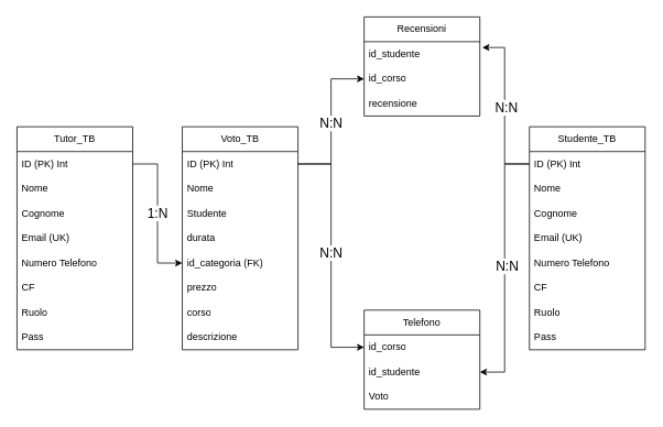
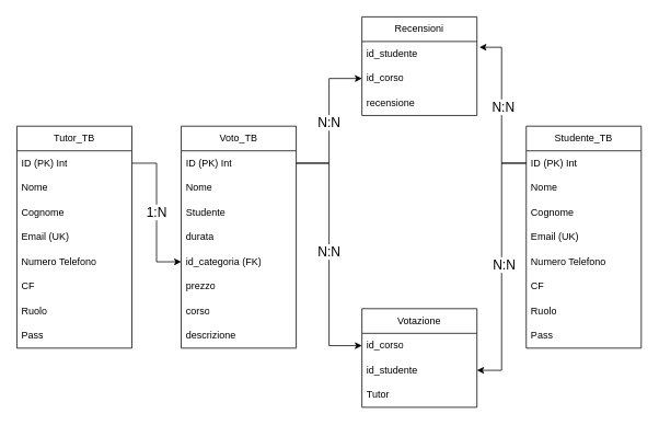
  <mxCell id="0" />
  <mxCell id="1" parent="0" />
  <mxCell id="2" value="Tutor_TB" style="swimlane;fontStyle=0;childLayout=stackLayout;horizontal=1;startSize=30;horizontalStack=0;resizeParent=1;resizeParentMax=0;resizeLast=0;collapsible=1;marginBottom=0;whiteSpace=wrap;html=1;" vertex="1" parent="1"><mxGeometry x="20" y="153" width="140" height="270" as="geometry" /></mxCell>
  <mxCell id="3" value="ID (PK) Int" style="text;strokeColor=none;fillColor=none;align=left;verticalAlign=middle;spacingLeft=4;spacingRight=4;overflow=hidden;points=[[0,0.5],[1,0.5]];portConstraint=eastwest;rotatable=0;whiteSpace=wrap;html=1;" vertex="1" parent="2"><mxGeometry y="30" width="140" height="30" as="geometry" /></mxCell>
  <mxCell id="4" value="Nome" style="text;strokeColor=none;fillColor=none;align=left;verticalAlign=middle;spacingLeft=4;spacingRight=4;overflow=hidden;points=[[0,0.5],[1,0.5]];portConstraint=eastwest;rotatable=0;whiteSpace=wrap;html=1;" vertex="1" parent="2"><mxGeometry y="60" width="140" height="30" as="geometry" /></mxCell>
  <mxCell id="5" value="Cognome" style="text;strokeColor=none;fillColor=none;align=left;verticalAlign=middle;spacingLeft=4;spacingRight=4;overflow=hidden;points=[[0,0.5],[1,0.5]];portConstraint=eastwest;rotatable=0;whiteSpace=wrap;html=1;" vertex="1" parent="2"><mxGeometry y="90" width="140" height="30" as="geometry" /></mxCell>
  <mxCell id="6" value="Email (UK)" style="text;strokeColor=none;fillColor=none;align=left;verticalAlign=middle;spacingLeft=4;spacingRight=4;overflow=hidden;points=[[0,0.5],[1,0.5]];portConstraint=eastwest;rotatable=0;whiteSpace=wrap;html=1;" vertex="1" parent="2"><mxGeometry y="120" width="140" height="30" as="geometry" /></mxCell>
  <mxCell id="7" value="Numero Telefono" style="text;strokeColor=none;fillColor=none;align=left;verticalAlign=middle;spacingLeft=4;spacingRight=4;overflow=hidden;points=[[0,0.5],[1,0.5]];portConstraint=eastwest;rotatable=0;whiteSpace=wrap;html=1;" vertex="1" parent="2"><mxGeometry y="150" width="140" height="30" as="geometry" /></mxCell>
  <mxCell id="8" value="CF" style="text;strokeColor=none;fillColor=none;align=left;verticalAlign=middle;spacingLeft=4;spacingRight=4;overflow=hidden;points=[[0,0.5],[1,0.5]];portConstraint=eastwest;rotatable=0;whiteSpace=wrap;html=1;" vertex="1" parent="2"><mxGeometry y="180" width="140" height="30" as="geometry" /></mxCell>
  <mxCell id="9" value="Ruolo" style="text;strokeColor=none;fillColor=none;align=left;verticalAlign=middle;spacingLeft=4;spacingRight=4;overflow=hidden;points=[[0,0.5],[1,0.5]];portConstraint=eastwest;rotatable=0;whiteSpace=wrap;html=1;" vertex="1" parent="2"><mxGeometry y="210" width="140" height="30" as="geometry" /></mxCell>
  <mxCell id="10" value="Pass" style="text;strokeColor=none;fillColor=none;align=left;verticalAlign=middle;spacingLeft=4;spacingRight=4;overflow=hidden;points=[[0,0.5],[1,0.5]];portConstraint=eastwest;rotatable=0;whiteSpace=wrap;html=1;" vertex="1" parent="2"><mxGeometry y="240" width="140" height="30" as="geometry" /></mxCell>
  <mxCell id="11" value="Voto_TB" style="swimlane;fontStyle=0;childLayout=stackLayout;horizontal=1;startSize=30;horizontalStack=0;resizeParent=1;resizeParentMax=0;resizeLast=0;collapsible=1;marginBottom=0;whiteSpace=wrap;html=1;" vertex="1" parent="1"><mxGeometry x="220" y="153" width="140" height="270" as="geometry" /></mxCell>
  <mxCell id="12" value="ID (PK) Int" style="text;strokeColor=none;fillColor=none;align=left;verticalAlign=middle;spacingLeft=4;spacingRight=4;overflow=hidden;points=[[0,0.5],[1,0.5]];portConstraint=eastwest;rotatable=0;whiteSpace=wrap;html=1;" vertex="1" parent="11"><mxGeometry y="30" width="140" height="30" as="geometry" /></mxCell>
  <mxCell id="13" value="Nome" style="text;strokeColor=none;fillColor=none;align=left;verticalAlign=middle;spacingLeft=4;spacingRight=4;overflow=hidden;points=[[0,0.5],[1,0.5]];portConstraint=eastwest;rotatable=0;whiteSpace=wrap;html=1;" vertex="1" parent="11"><mxGeometry y="60" width="140" height="30" as="geometry" /></mxCell>
  <mxCell id="14" value="Studente" style="text;strokeColor=none;fillColor=none;align=left;verticalAlign=middle;spacingLeft=4;spacingRight=4;overflow=hidden;points=[[0,0.5],[1,0.5]];portConstraint=eastwest;rotatable=0;whiteSpace=wrap;html=1;" vertex="1" parent="11"><mxGeometry y="90" width="140" height="30" as="geometry" /></mxCell>
  <mxCell id="15" value="durata" style="text;strokeColor=none;fillColor=none;align=left;verticalAlign=middle;spacingLeft=4;spacingRight=4;overflow=hidden;points=[[0,0.5],[1,0.5]];portConstraint=eastwest;rotatable=0;whiteSpace=wrap;html=1;" vertex="1" parent="11"><mxGeometry y="120" width="140" height="30" as="geometry" /></mxCell>
  <mxCell id="16" value="id_categoria (FK)" style="text;strokeColor=none;fillColor=none;align=left;verticalAlign=middle;spacingLeft=4;spacingRight=4;overflow=hidden;points=[[0,0.5],[1,0.5]];portConstraint=eastwest;rotatable=0;whiteSpace=wrap;html=1;" vertex="1" parent="11"><mxGeometry y="150" width="140" height="30" as="geometry" /></mxCell>
  <mxCell id="17" value="prezzo" style="text;strokeColor=none;fillColor=none;align=left;verticalAlign=middle;spacingLeft=4;spacingRight=4;overflow=hidden;points=[[0,0.5],[1,0.5]];portConstraint=eastwest;rotatable=0;whiteSpace=wrap;html=1;" vertex="1" parent="11"><mxGeometry y="180" width="140" height="30" as="geometry" /></mxCell>
  <mxCell id="18" value="corso" style="text;strokeColor=none;fillColor=none;align=left;verticalAlign=middle;spacingLeft=4;spacingRight=4;overflow=hidden;points=[[0,0.5],[1,0.5]];portConstraint=eastwest;rotatable=0;whiteSpace=wrap;html=1;" vertex="1" parent="11"><mxGeometry y="210" width="140" height="30" as="geometry" /></mxCell>
  <mxCell id="19" value="descrizione" style="text;strokeColor=none;fillColor=none;align=left;verticalAlign=middle;spacingLeft=4;spacingRight=4;overflow=hidden;points=[[0,0.5],[1,0.5]];portConstraint=eastwest;rotatable=0;whiteSpace=wrap;html=1;" vertex="1" parent="11"><mxGeometry y="240" width="140" height="30" as="geometry" /></mxCell>
  <mxCell id="20" value="&lt;font style=&quot;font-size: 16px;&quot;&gt;1:N&lt;/font&gt;" style="edgeStyle=orthogonalEdgeStyle;rounded=0;orthogonalLoop=1;jettySize=auto;html=1;entryX=0;entryY=0.5;entryDx=0;entryDy=0;" edge="1" parent="1" source="3" target="16"><mxGeometry relative="1" as="geometry" /></mxCell>
  <mxCell id="21" value="Recensioni" style="swimlane;fontStyle=0;childLayout=stackLayout;horizontal=1;startSize=30;horizontalStack=0;resizeParent=1;resizeParentMax=0;resizeLast=0;collapsible=1;marginBottom=0;whiteSpace=wrap;html=1;" vertex="1" parent="1"><mxGeometry x="440" y="20" width="140" height="120" as="geometry" /></mxCell>
  <mxCell id="22" value="id_studente" style="text;strokeColor=none;fillColor=none;align=left;verticalAlign=middle;spacingLeft=4;spacingRight=4;overflow=hidden;points=[[0,0.5],[1,0.5]];portConstraint=eastwest;rotatable=0;whiteSpace=wrap;html=1;" vertex="1" parent="21"><mxGeometry y="30" width="140" height="30" as="geometry" /></mxCell>
  <mxCell id="23" value="id_corso" style="text;strokeColor=none;fillColor=none;align=left;verticalAlign=middle;spacingLeft=4;spacingRight=4;overflow=hidden;points=[[0,0.5],[1,0.5]];portConstraint=eastwest;rotatable=0;whiteSpace=wrap;html=1;" vertex="1" parent="21"><mxGeometry y="60" width="140" height="30" as="geometry" /></mxCell>
  <mxCell id="24" value="recensione" style="text;strokeColor=none;fillColor=none;align=left;verticalAlign=middle;spacingLeft=4;spacingRight=4;overflow=hidden;points=[[0,0.5],[1,0.5]];portConstraint=eastwest;rotatable=0;whiteSpace=wrap;html=1;" vertex="1" parent="21"><mxGeometry y="90" width="140" height="30" as="geometry" /></mxCell>
- <mxCell id="25" value="Telefono" style="swimlane;fontStyle=0;childLayout=stackLayout;horizontal=1;startSize=30;horizontalStack=0;resizeParent=1;resizeParentMax=0;resizeLast=0;collapsible=1;marginBottom=0;whiteSpace=wrap;html=1;" vertex="1" parent="1"><mxGeometry x="440" y="375" width="140" height="120" as="geometry" /></mxCell>
+ <mxCell id="25" value="Votazione" style="swimlane;fontStyle=0;childLayout=stackLayout;horizontal=1;startSize=30;horizontalStack=0;resizeParent=1;resizeParentMax=0;resizeLast=0;collapsible=1;marginBottom=0;whiteSpace=wrap;html=1;" vertex="1" parent="1"><mxGeometry x="440" y="375" width="140" height="120" as="geometry" /></mxCell>
  <mxCell id="26" value="id_corso" style="text;strokeColor=none;fillColor=none;align=left;verticalAlign=middle;spacingLeft=4;spacingRight=4;overflow=hidden;points=[[0,0.5],[1,0.5]];portConstraint=eastwest;rotatable=0;whiteSpace=wrap;html=1;" vertex="1" parent="25"><mxGeometry y="30" width="140" height="30" as="geometry" /></mxCell>
  <mxCell id="27" value="id_studente" style="text;strokeColor=none;fillColor=none;align=left;verticalAlign=middle;spacingLeft=4;spacingRight=4;overflow=hidden;points=[[0,0.5],[1,0.5]];portConstraint=eastwest;rotatable=0;whiteSpace=wrap;html=1;" vertex="1" parent="25"><mxGeometry y="60" width="140" height="30" as="geometry" /></mxCell>
- <mxCell id="28" value="Voto" style="text;strokeColor=none;fillColor=none;align=left;verticalAlign=middle;spacingLeft=4;spacingRight=4;overflow=hidden;points=[[0,0.5],[1,0.5]];portConstraint=eastwest;rotatable=0;whiteSpace=wrap;html=1;" vertex="1" parent="25"><mxGeometry y="90" width="140" height="30" as="geometry" /></mxCell>
+ <mxCell id="28" value="Tutor" style="text;strokeColor=none;fillColor=none;align=left;verticalAlign=middle;spacingLeft=4;spacingRight=4;overflow=hidden;points=[[0,0.5],[1,0.5]];portConstraint=eastwest;rotatable=0;whiteSpace=wrap;html=1;" vertex="1" parent="25"><mxGeometry y="90" width="140" height="30" as="geometry" /></mxCell>
  <mxCell id="29" value="Studente_TB" style="swimlane;fontStyle=0;childLayout=stackLayout;horizontal=1;startSize=30;horizontalStack=0;resizeParent=1;resizeParentMax=0;resizeLast=0;collapsible=1;marginBottom=0;whiteSpace=wrap;html=1;" vertex="1" parent="1"><mxGeometry x="640" y="153" width="140" height="270" as="geometry" /></mxCell>
  <mxCell id="30" value="ID (PK) Int" style="text;strokeColor=none;fillColor=none;align=left;verticalAlign=middle;spacingLeft=4;spacingRight=4;overflow=hidden;points=[[0,0.5],[1,0.5]];portConstraint=eastwest;rotatable=0;whiteSpace=wrap;html=1;" vertex="1" parent="29"><mxGeometry y="30" width="140" height="30" as="geometry" /></mxCell>
  <mxCell id="31" value="Nome" style="text;strokeColor=none;fillColor=none;align=left;verticalAlign=middle;spacingLeft=4;spacingRight=4;overflow=hidden;points=[[0,0.5],[1,0.5]];portConstraint=eastwest;rotatable=0;whiteSpace=wrap;html=1;" vertex="1" parent="29"><mxGeometry y="60" width="140" height="30" as="geometry" /></mxCell>
  <mxCell id="32" value="Cognome" style="text;strokeColor=none;fillColor=none;align=left;verticalAlign=middle;spacingLeft=4;spacingRight=4;overflow=hidden;points=[[0,0.5],[1,0.5]];portConstraint=eastwest;rotatable=0;whiteSpace=wrap;html=1;" vertex="1" parent="29"><mxGeometry y="90" width="140" height="30" as="geometry" /></mxCell>
  <mxCell id="33" value="Email (UK)" style="text;strokeColor=none;fillColor=none;align=left;verticalAlign=middle;spacingLeft=4;spacingRight=4;overflow=hidden;points=[[0,0.5],[1,0.5]];portConstraint=eastwest;rotatable=0;whiteSpace=wrap;html=1;" vertex="1" parent="29"><mxGeometry y="120" width="140" height="30" as="geometry" /></mxCell>
  <mxCell id="34" value="Numero Telefono" style="text;strokeColor=none;fillColor=none;align=left;verticalAlign=middle;spacingLeft=4;spacingRight=4;overflow=hidden;points=[[0,0.5],[1,0.5]];portConstraint=eastwest;rotatable=0;whiteSpace=wrap;html=1;" vertex="1" parent="29"><mxGeometry y="150" width="140" height="30" as="geometry" /></mxCell>
  <mxCell id="35" value="CF" style="text;strokeColor=none;fillColor=none;align=left;verticalAlign=middle;spacingLeft=4;spacingRight=4;overflow=hidden;points=[[0,0.5],[1,0.5]];portConstraint=eastwest;rotatable=0;whiteSpace=wrap;html=1;" vertex="1" parent="29"><mxGeometry y="180" width="140" height="30" as="geometry" /></mxCell>
  <mxCell id="36" value="Ruolo" style="text;strokeColor=none;fillColor=none;align=left;verticalAlign=middle;spacingLeft=4;spacingRight=4;overflow=hidden;points=[[0,0.5],[1,0.5]];portConstraint=eastwest;rotatable=0;whiteSpace=wrap;html=1;" vertex="1" parent="29"><mxGeometry y="210" width="140" height="30" as="geometry" /></mxCell>
  <mxCell id="37" value="Pass" style="text;strokeColor=none;fillColor=none;align=left;verticalAlign=middle;spacingLeft=4;spacingRight=4;overflow=hidden;points=[[0,0.5],[1,0.5]];portConstraint=eastwest;rotatable=0;whiteSpace=wrap;html=1;" vertex="1" parent="29"><mxGeometry y="240" width="140" height="30" as="geometry" /></mxCell>
  <mxCell id="38" style="edgeStyle=orthogonalEdgeStyle;rounded=0;orthogonalLoop=1;jettySize=auto;html=1;" edge="1" parent="1" source="12" target="26"><mxGeometry relative="1" as="geometry" /></mxCell>
  <mxCell id="39" value="&lt;font style=&quot;font-size: 16px;&quot;&gt;N:N&lt;/font&gt;" style="edgeLabel;html=1;align=center;verticalAlign=middle;resizable=0;points=[];" vertex="1" connectable="0" parent="38"><mxGeometry x="-0.024" y="-1" relative="1" as="geometry"><mxPoint as="offset" /></mxGeometry></mxCell>
  <mxCell id="40" style="edgeStyle=orthogonalEdgeStyle;rounded=0;orthogonalLoop=1;jettySize=auto;html=1;entryX=0;entryY=0.5;entryDx=0;entryDy=0;" edge="1" parent="1" source="12" target="23"><mxGeometry relative="1" as="geometry" /></mxCell>
  <mxCell id="41" value="&lt;font style=&quot;font-size: 16px;&quot;&gt;N:N&lt;/font&gt;" style="edgeLabel;html=1;align=center;verticalAlign=middle;resizable=0;points=[];" vertex="1" connectable="0" parent="40"><mxGeometry x="-0.016" y="1" relative="1" as="geometry"><mxPoint as="offset" /></mxGeometry></mxCell>
  <mxCell id="42" style="edgeStyle=orthogonalEdgeStyle;rounded=0;orthogonalLoop=1;jettySize=auto;html=1;entryX=1.021;entryY=0.233;entryDx=0;entryDy=0;entryPerimeter=0;" edge="1" parent="1" source="30" target="22"><mxGeometry relative="1" as="geometry" /></mxCell>
  <mxCell id="43" value="&lt;font style=&quot;font-size: 16px;&quot;&gt;N:N&lt;/font&gt;" style="edgeLabel;html=1;align=center;verticalAlign=middle;resizable=0;points=[];" vertex="1" connectable="0" parent="42"><mxGeometry x="-0.004" y="-1" relative="1" as="geometry"><mxPoint as="offset" /></mxGeometry></mxCell>
  <mxCell id="44" style="edgeStyle=orthogonalEdgeStyle;rounded=0;orthogonalLoop=1;jettySize=auto;html=1;entryX=1;entryY=0.5;entryDx=0;entryDy=0;" edge="1" parent="1" source="30" target="27"><mxGeometry relative="1" as="geometry" /></mxCell>
  <mxCell id="45" value="&lt;font style=&quot;font-size: 16px;&quot;&gt;N:N&lt;/font&gt;" style="edgeLabel;html=1;align=center;verticalAlign=middle;resizable=0;points=[];" vertex="1" connectable="0" parent="44"><mxGeometry x="-0.022" y="2" relative="1" as="geometry"><mxPoint as="offset" /></mxGeometry></mxCell>
